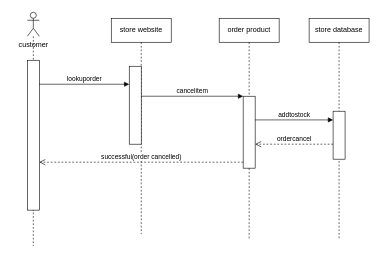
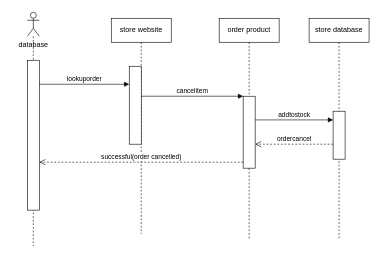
  <mxCell id="0" />
  <mxCell id="1" parent="0" />
  <mxCell id="2" value="" style="shape=umlLifeline;perimeter=lifelinePerimeter;whiteSpace=wrap;html=1;container=1;dropTarget=0;collapsible=0;recursiveResize=0;outlineConnect=0;portConstraint=eastwest;newEdgeStyle={&quot;curved&quot;:0,&quot;rounded&quot;:0};participant=umlActor;" vertex="1" parent="1"><mxGeometry x="45" y="20" width="20" height="390" as="geometry" /></mxCell>
  <mxCell id="3" value="" style="html=1;points=[[0,0,0,0,5],[0,1,0,0,-5],[1,0,0,0,5],[1,1,0,0,-5]];perimeter=orthogonalPerimeter;outlineConnect=0;targetShapes=umlLifeline;portConstraint=eastwest;newEdgeStyle={&quot;curved&quot;:0,&quot;rounded&quot;:0};" vertex="1" parent="2"><mxGeometry y="80" width="20" height="250" as="geometry" /></mxCell>
  <mxCell id="4" value="store website" style="shape=umlLifeline;perimeter=lifelinePerimeter;whiteSpace=wrap;html=1;container=1;dropTarget=0;collapsible=0;recursiveResize=0;outlineConnect=0;portConstraint=eastwest;newEdgeStyle={&quot;curved&quot;:0,&quot;rounded&quot;:0};" vertex="1" parent="1"><mxGeometry x="185" y="30" width="100" height="360" as="geometry" /></mxCell>
  <mxCell id="5" value="order product" style="shape=umlLifeline;perimeter=lifelinePerimeter;whiteSpace=wrap;html=1;container=1;dropTarget=0;collapsible=0;recursiveResize=0;outlineConnect=0;portConstraint=eastwest;newEdgeStyle={&quot;curved&quot;:0,&quot;rounded&quot;:0};" vertex="1" parent="1"><mxGeometry x="365" y="30" width="100" height="370" as="geometry" /></mxCell>
  <mxCell id="6" value="" style="html=1;points=[[0,0,0,0,5],[0,1,0,0,-5],[1,0,0,0,5],[1,1,0,0,-5]];perimeter=orthogonalPerimeter;outlineConnect=0;targetShapes=umlLifeline;portConstraint=eastwest;newEdgeStyle={&quot;curved&quot;:0,&quot;rounded&quot;:0};" vertex="1" parent="5"><mxGeometry x="40" y="130" width="20" height="120" as="geometry" /></mxCell>
  <mxCell id="7" value="" style="html=1;points=[[0,0,0,0,5],[0,1,0,0,-5],[1,0,0,0,5],[1,1,0,0,-5]];perimeter=orthogonalPerimeter;outlineConnect=0;targetShapes=umlLifeline;portConstraint=eastwest;newEdgeStyle={&quot;curved&quot;:0,&quot;rounded&quot;:0};" vertex="1" parent="1"><mxGeometry x="215" y="110" width="20" height="130" as="geometry" /></mxCell>
  <mxCell id="8" value="" style="html=1;verticalAlign=bottom;endArrow=block;curved=0;rounded=0;" edge="1" parent="1"><mxGeometry width="80" relative="1" as="geometry"><mxPoint x="574.5" y="370" as="sourcePoint" /><mxPoint x="574.5" y="370" as="targetPoint" /></mxGeometry></mxCell>
  <mxCell id="9" value="store database" style="shape=umlLifeline;perimeter=lifelinePerimeter;whiteSpace=wrap;html=1;container=1;dropTarget=0;collapsible=0;recursiveResize=0;outlineConnect=0;portConstraint=eastwest;newEdgeStyle={&quot;curved&quot;:0,&quot;rounded&quot;:0};" vertex="1" parent="1"><mxGeometry x="515" y="30" width="100" height="370" as="geometry" /></mxCell>
  <mxCell id="10" value="" style="html=1;points=[[0,0,0,0,5],[0,1,0,0,-5],[1,0,0,0,5],[1,1,0,0,-5]];perimeter=orthogonalPerimeter;outlineConnect=0;targetShapes=umlLifeline;portConstraint=eastwest;newEdgeStyle={&quot;curved&quot;:0,&quot;rounded&quot;:0};" vertex="1" parent="9"><mxGeometry x="40" y="155" width="20" height="80" as="geometry" /></mxCell>
- <mxCell id="11" value="customer" style="text;html=1;align=center;verticalAlign=middle;resizable=0;points=[];autosize=1;strokeColor=none;fillColor=none;" vertex="1" parent="1"><mxGeometry x="20" y="60" width="70" height="30" as="geometry" /></mxCell>
+ <mxCell id="11" value="database" style="text;html=1;align=center;verticalAlign=middle;resizable=0;points=[];autosize=1;strokeColor=none;fillColor=none;" vertex="1" parent="1"><mxGeometry x="20" y="60" width="70" height="30" as="geometry" /></mxCell>
  <mxCell id="12" value="lookuporder" style="html=1;verticalAlign=bottom;endArrow=block;curved=0;rounded=0;" edge="1" parent="1" target="7"><mxGeometry width="80" relative="1" as="geometry"><mxPoint x="65" y="140" as="sourcePoint" /><mxPoint x="145" y="140" as="targetPoint" /></mxGeometry></mxCell>
  <mxCell id="13" value="cancelitem" style="html=1;verticalAlign=bottom;endArrow=block;curved=0;rounded=0;" edge="1" parent="1" target="6"><mxGeometry width="80" relative="1" as="geometry"><mxPoint x="235" y="160" as="sourcePoint" /><mxPoint x="315" y="160" as="targetPoint" /></mxGeometry></mxCell>
  <mxCell id="14" value="addtostock" style="html=1;verticalAlign=bottom;endArrow=block;curved=0;rounded=0;" edge="1" parent="1" target="10"><mxGeometry width="80" relative="1" as="geometry"><mxPoint x="425" y="199.5" as="sourcePoint" /><mxPoint x="505" y="199.5" as="targetPoint" /></mxGeometry></mxCell>
  <mxCell id="15" value="ordercancel" style="html=1;verticalAlign=bottom;endArrow=open;dashed=1;endSize=8;curved=0;rounded=0;" edge="1" parent="1" source="10"><mxGeometry relative="1" as="geometry"><mxPoint x="505" y="240" as="sourcePoint" /><mxPoint x="425" y="240" as="targetPoint" /></mxGeometry></mxCell>
  <mxCell id="16" value="successful(order cancelled)" style="html=1;verticalAlign=bottom;endArrow=open;dashed=1;endSize=8;curved=0;rounded=0;entryX=1;entryY=0.68;entryDx=0;entryDy=0;entryPerimeter=0;" edge="1" parent="1" target="3"><mxGeometry relative="1" as="geometry"><mxPoint x="405" y="270" as="sourcePoint" /><mxPoint x="325" y="270" as="targetPoint" /></mxGeometry></mxCell>
